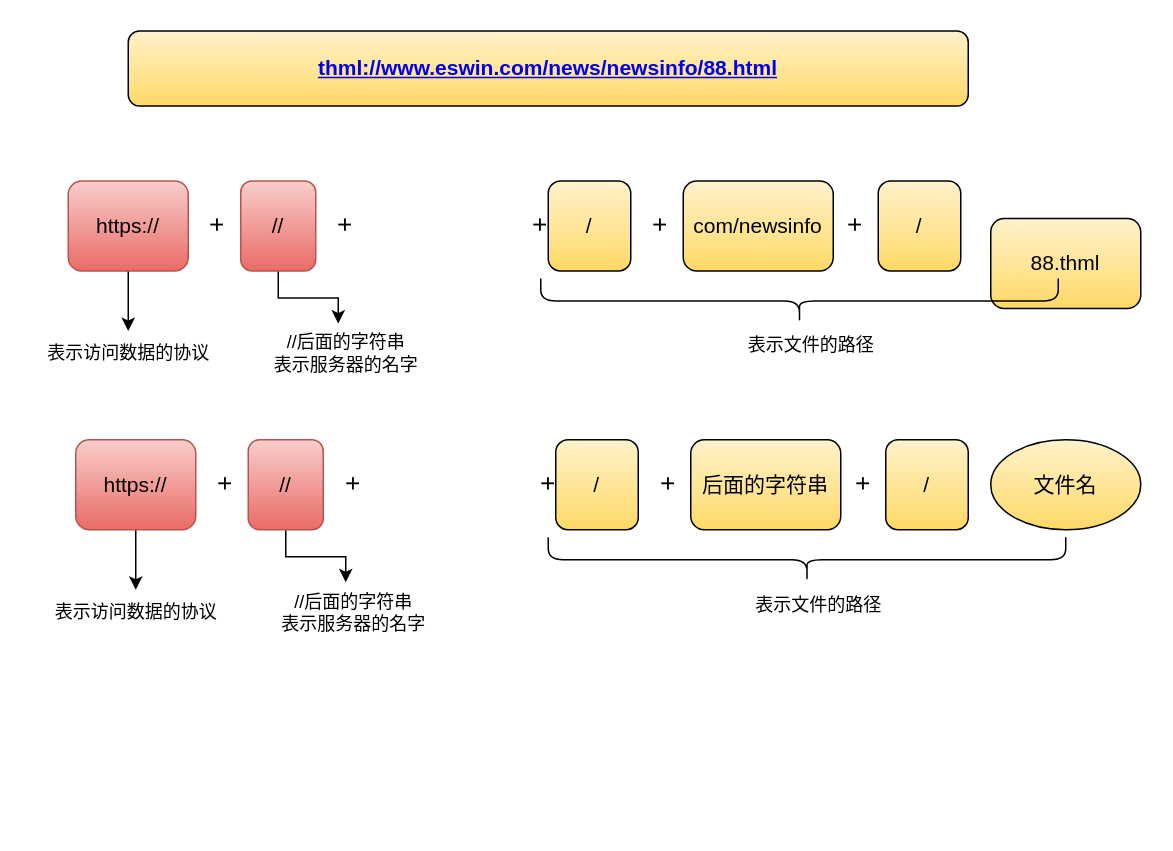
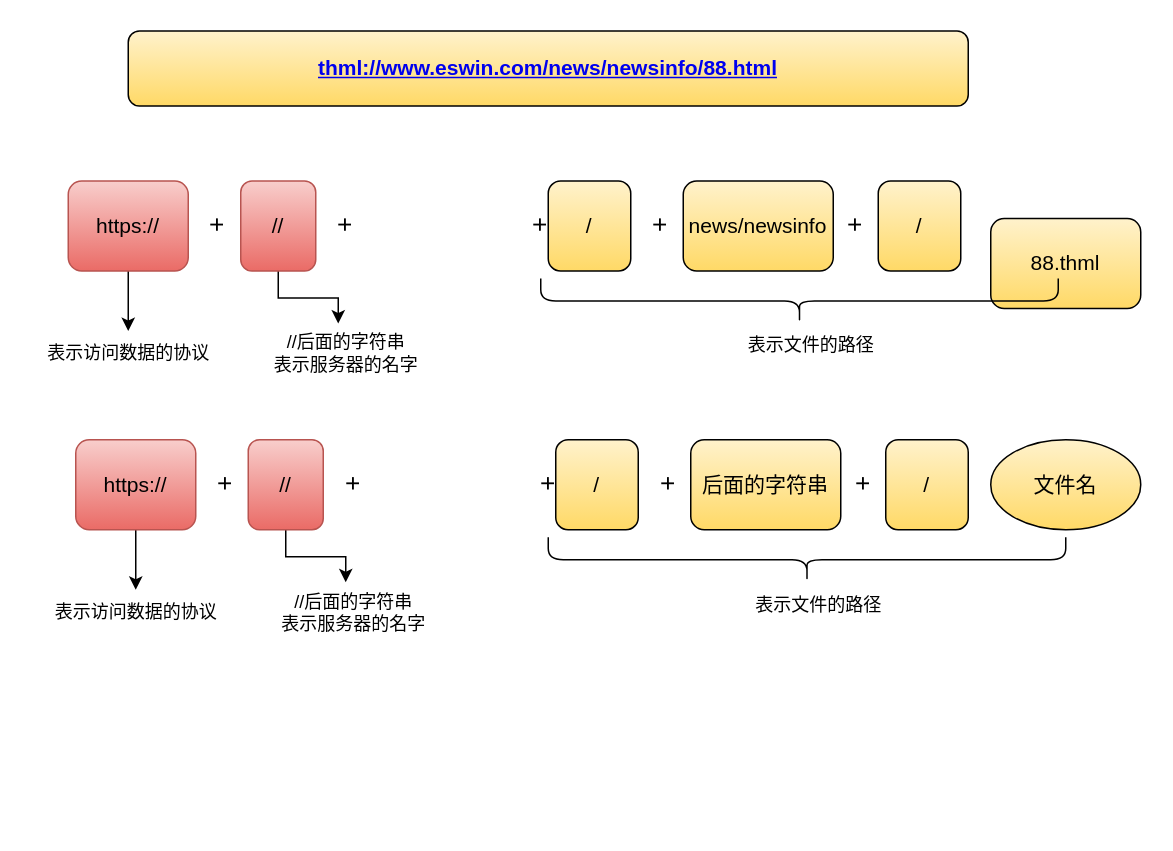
  <mxCell id="0" />
  <mxCell id="1" parent="0" />
  <mxCell id="2" value="&lt;a href=&quot;https://www.eswin.com/news/newsinfo/88.html&quot; style=&quot;font-size: 14px;&quot;&gt;&lt;b style=&quot;font-size: 14px;&quot;&gt;thml://www.eswin.com/news/newsinfo/88.html&lt;/b&gt;&lt;/a&gt;" style="rounded=1;whiteSpace=wrap;html=1;fillColor=#fff2cc;strokeColor=default;labelBackgroundColor=none;labelBorderColor=none;fillStyle=auto;gradientColor=#ffd966;shadow=0;glass=0;noLabel=0;absoluteArcSize=0;comic=0;enumerate=0;treeMoving=0;treeFolding=0;connectable=1;allowArrows=1;recursiveResize=1;expand=1;fontSize=14;" vertex="1" parent="1"><mxGeometry x="85" y="20" width="560" height="50" as="geometry" /></mxCell>
  <mxCell id="3" value="" style="edgeStyle=orthogonalEdgeStyle;rounded=0;orthogonalLoop=1;jettySize=auto;html=1;fontFamily=Helvetica;fontSize=12;fontColor=default;" edge="1" parent="1" source="4" target="16"><mxGeometry relative="1" as="geometry" /></mxCell>
  <mxCell id="4" value="https://" style="rounded=1;whiteSpace=wrap;html=1;shadow=0;glass=0;labelBackgroundColor=none;labelBorderColor=none;fillStyle=auto;fontFamily=Helvetica;fontSize=14;fillColor=#f8cecc;gradientColor=#ea6b66;strokeColor=#b85450;" vertex="1" parent="1"><mxGeometry x="45" y="120" width="80" height="60" as="geometry" /></mxCell>
- <mxCell id="5" value="com/newsinfo" style="rounded=1;whiteSpace=wrap;html=1;shadow=0;glass=0;labelBackgroundColor=none;labelBorderColor=none;fillStyle=auto;fontFamily=Helvetica;fontSize=14;fontColor=default;fillColor=#fff2cc;gradientColor=#ffd966;" vertex="1" parent="1"><mxGeometry x="455" y="120" width="100" height="60" as="geometry" /></mxCell>
+ <mxCell id="5" value="news/newsinfo" style="rounded=1;whiteSpace=wrap;html=1;shadow=0;glass=0;labelBackgroundColor=none;labelBorderColor=none;fillStyle=auto;fontFamily=Helvetica;fontSize=14;fontColor=default;fillColor=#fff2cc;gradientColor=#ffd966;" vertex="1" parent="1"><mxGeometry x="455" y="120" width="100" height="60" as="geometry" /></mxCell>
  <mxCell id="6" value="88.thml" style="rounded=1;whiteSpace=wrap;html=1;shadow=0;glass=0;labelBackgroundColor=none;labelBorderColor=none;fillStyle=auto;fontFamily=Helvetica;fontSize=14;fontColor=default;fillColor=#fff2cc;gradientColor=#ffd966;" vertex="1" parent="1"><mxGeometry x="660" y="145" width="100" height="60" as="geometry" /></mxCell>
  <mxCell id="7" value="" style="edgeStyle=orthogonalEdgeStyle;rounded=0;orthogonalLoop=1;jettySize=auto;html=1;fontFamily=Helvetica;fontSize=12;fontColor=default;" edge="1" parent="1" source="8" target="17"><mxGeometry relative="1" as="geometry"><Array as="points"><mxPoint x="185" y="198" /><mxPoint x="225" y="198" /></Array></mxGeometry></mxCell>
  <mxCell id="8" value="//" style="rounded=1;whiteSpace=wrap;html=1;shadow=0;glass=0;labelBackgroundColor=none;labelBorderColor=none;fillStyle=auto;fontFamily=Helvetica;fontSize=14;fillColor=#f8cecc;gradientColor=#ea6b66;strokeColor=#b85450;" vertex="1" parent="1"><mxGeometry x="160" y="120" width="50" height="60" as="geometry" /></mxCell>
  <mxCell id="9" value="+" style="text;html=1;align=center;verticalAlign=middle;resizable=0;points=[];autosize=1;strokeColor=none;fillColor=none;fontSize=17;fontFamily=Helvetica;fontColor=default;horizontal=0;" vertex="1" parent="1"><mxGeometry x="130" y="135" width="30" height="30" as="geometry" /></mxCell>
  <mxCell id="10" value="+" style="text;html=1;align=center;verticalAlign=middle;resizable=0;points=[];autosize=1;strokeColor=none;fillColor=none;fontSize=17;fontFamily=Helvetica;fontColor=default;horizontal=0;" vertex="1" parent="1"><mxGeometry x="215" y="135" width="30" height="30" as="geometry" /></mxCell>
  <mxCell id="11" value="+" style="text;html=1;align=center;verticalAlign=middle;resizable=0;points=[];autosize=1;strokeColor=none;fillColor=none;fontSize=17;fontFamily=Helvetica;fontColor=default;horizontal=0;" vertex="1" parent="1"><mxGeometry x="345" y="135" width="30" height="30" as="geometry" /></mxCell>
  <mxCell id="12" value="+" style="text;html=1;align=center;verticalAlign=middle;resizable=0;points=[];autosize=1;strokeColor=none;fillColor=none;fontSize=17;fontFamily=Helvetica;fontColor=default;horizontal=0;" vertex="1" parent="1"><mxGeometry x="555" y="135" width="30" height="30" as="geometry" /></mxCell>
  <mxCell id="13" value="" style="shape=curlyBracket;whiteSpace=wrap;html=1;rounded=1;labelPosition=left;verticalLabelPosition=middle;align=right;verticalAlign=middle;shadow=0;glass=0;labelBackgroundColor=none;labelBorderColor=none;fillStyle=auto;fontFamily=Helvetica;fontSize=12;fontColor=default;fillColor=#fff2cc;gradientColor=#ffd966;rotation=-90;size=0.5;" vertex="1" parent="1"><mxGeometry x="517.5" y="27.5" width="30" height="345" as="geometry" /></mxCell>
  <mxCell id="14" value="/" style="rounded=1;whiteSpace=wrap;html=1;shadow=0;glass=0;labelBackgroundColor=none;labelBorderColor=none;fillStyle=auto;fontFamily=Helvetica;fontSize=14;fontColor=default;fillColor=#fff2cc;gradientColor=#ffd966;" vertex="1" parent="1"><mxGeometry x="365" y="120" width="55" height="60" as="geometry" /></mxCell>
  <mxCell id="15" value="+" style="text;html=1;align=center;verticalAlign=middle;resizable=0;points=[];autosize=1;strokeColor=none;fillColor=none;fontSize=17;fontFamily=Helvetica;fontColor=default;horizontal=0;" vertex="1" parent="1"><mxGeometry x="425" y="135" width="30" height="30" as="geometry" /></mxCell>
  <mxCell id="16" value="表示访问数据的协议" style="text;html=1;align=center;verticalAlign=middle;resizable=0;points=[];autosize=1;strokeColor=none;fillColor=none;fontSize=12;fontFamily=Helvetica;fontColor=default;" vertex="1" parent="1"><mxGeometry x="20" y="220" width="130" height="30" as="geometry" /></mxCell>
  <mxCell id="17" value="//后面的字符串&lt;br&gt;表示服务器的名字" style="text;html=1;align=center;verticalAlign=middle;resizable=0;points=[];autosize=1;strokeColor=none;fillColor=none;fontSize=12;fontFamily=Helvetica;fontColor=default;" vertex="1" parent="1"><mxGeometry x="170" y="215" width="120" height="40" as="geometry" /></mxCell>
  <mxCell id="18" value="表示文件的路径" style="text;html=1;align=center;verticalAlign=middle;resizable=0;points=[];autosize=1;strokeColor=none;fillColor=none;fontSize=12;fontFamily=Helvetica;fontColor=default;" vertex="1" parent="1"><mxGeometry x="485" y="215" width="110" height="30" as="geometry" /></mxCell>
  <mxCell id="19" value="/" style="rounded=1;whiteSpace=wrap;html=1;shadow=0;glass=0;labelBackgroundColor=none;labelBorderColor=none;fillStyle=auto;fontFamily=Helvetica;fontSize=14;fontColor=default;fillColor=#fff2cc;gradientColor=#ffd966;" vertex="1" parent="1"><mxGeometry x="585" y="120" width="55" height="60" as="geometry" /></mxCell>
  <mxCell id="20" value="" style="edgeStyle=orthogonalEdgeStyle;rounded=0;orthogonalLoop=1;jettySize=auto;html=1;fontFamily=Helvetica;fontSize=12;fontColor=default;" edge="1" parent="1" source="21" target="33"><mxGeometry relative="1" as="geometry" /></mxCell>
  <mxCell id="21" value="https://" style="rounded=1;whiteSpace=wrap;html=1;shadow=0;glass=0;labelBackgroundColor=none;labelBorderColor=none;fillStyle=auto;fontFamily=Helvetica;fontSize=14;fillColor=#f8cecc;gradientColor=#ea6b66;strokeColor=#b85450;" vertex="1" parent="1"><mxGeometry x="50" y="292.5" width="80" height="60" as="geometry" /></mxCell>
  <mxCell id="22" value="后面的字符串" style="rounded=1;whiteSpace=wrap;html=1;shadow=0;glass=0;labelBackgroundColor=none;labelBorderColor=none;fillStyle=auto;fontFamily=Helvetica;fontSize=14;fontColor=default;fillColor=#fff2cc;gradientColor=#ffd966;" vertex="1" parent="1"><mxGeometry x="460" y="292.5" width="100" height="60" as="geometry" /></mxCell>
  <mxCell id="23" value="文件名" style="ellipse;whiteSpace=wrap;html=1;shadow=0;glass=0;labelBackgroundColor=none;labelBorderColor=none;fillStyle=auto;fontFamily=Helvetica;fontSize=14;fontColor=default;fillColor=#fff2cc;gradientColor=#ffd966;" vertex="1" parent="1"><mxGeometry x="660" y="292.5" width="100" height="60" as="geometry" /></mxCell>
  <mxCell id="24" value="" style="edgeStyle=orthogonalEdgeStyle;rounded=0;orthogonalLoop=1;jettySize=auto;html=1;fontFamily=Helvetica;fontSize=12;fontColor=default;" edge="1" parent="1" source="25" target="34"><mxGeometry relative="1" as="geometry"><Array as="points"><mxPoint x="190" y="370.5" /><mxPoint x="230" y="370.5" /></Array></mxGeometry></mxCell>
  <mxCell id="25" value="//" style="rounded=1;whiteSpace=wrap;html=1;shadow=0;glass=0;labelBackgroundColor=none;labelBorderColor=none;fillStyle=auto;fontFamily=Helvetica;fontSize=14;fillColor=#f8cecc;gradientColor=#ea6b66;strokeColor=#b85450;" vertex="1" parent="1"><mxGeometry x="165" y="292.5" width="50" height="60" as="geometry" /></mxCell>
  <mxCell id="26" value="+" style="text;html=1;align=center;verticalAlign=middle;resizable=0;points=[];autosize=1;strokeColor=none;fillColor=none;fontSize=17;fontFamily=Helvetica;fontColor=default;horizontal=0;" vertex="1" parent="1"><mxGeometry x="135" y="307.5" width="30" height="30" as="geometry" /></mxCell>
  <mxCell id="27" value="+" style="text;html=1;align=center;verticalAlign=middle;resizable=0;points=[];autosize=1;strokeColor=none;fillColor=none;fontSize=17;fontFamily=Helvetica;fontColor=default;horizontal=0;" vertex="1" parent="1"><mxGeometry x="220" y="307.5" width="30" height="30" as="geometry" /></mxCell>
  <mxCell id="28" value="+" style="text;html=1;align=center;verticalAlign=middle;resizable=0;points=[];autosize=1;strokeColor=none;fillColor=none;fontSize=17;fontFamily=Helvetica;fontColor=default;horizontal=0;" vertex="1" parent="1"><mxGeometry x="350" y="307.5" width="30" height="30" as="geometry" /></mxCell>
  <mxCell id="29" value="+" style="text;html=1;align=center;verticalAlign=middle;resizable=0;points=[];autosize=1;strokeColor=none;fillColor=none;fontSize=17;fontFamily=Helvetica;fontColor=default;horizontal=0;" vertex="1" parent="1"><mxGeometry x="560" y="307.5" width="30" height="30" as="geometry" /></mxCell>
  <mxCell id="30" value="" style="shape=curlyBracket;whiteSpace=wrap;html=1;rounded=1;labelPosition=left;verticalLabelPosition=middle;align=right;verticalAlign=middle;shadow=0;glass=0;labelBackgroundColor=none;labelBorderColor=none;fillStyle=auto;fontFamily=Helvetica;fontSize=12;fontColor=default;fillColor=#fff2cc;gradientColor=#ffd966;rotation=-90;size=0.5;" vertex="1" parent="1"><mxGeometry x="522.5" y="200" width="30" height="345" as="geometry" /></mxCell>
  <mxCell id="31" value="/" style="rounded=1;whiteSpace=wrap;html=1;shadow=0;glass=0;labelBackgroundColor=none;labelBorderColor=none;fillStyle=auto;fontFamily=Helvetica;fontSize=14;fontColor=default;fillColor=#fff2cc;gradientColor=#ffd966;" vertex="1" parent="1"><mxGeometry x="370" y="292.5" width="55" height="60" as="geometry" /></mxCell>
  <mxCell id="32" value="+" style="text;html=1;align=center;verticalAlign=middle;resizable=0;points=[];autosize=1;strokeColor=none;fillColor=none;fontSize=17;fontFamily=Helvetica;fontColor=default;horizontal=0;" vertex="1" parent="1"><mxGeometry x="430" y="307.5" width="30" height="30" as="geometry" /></mxCell>
  <mxCell id="33" value="表示访问数据的协议" style="text;html=1;align=center;verticalAlign=middle;resizable=0;points=[];autosize=1;strokeColor=none;fillColor=none;fontSize=12;fontFamily=Helvetica;fontColor=default;" vertex="1" parent="1"><mxGeometry x="25" y="392.5" width="130" height="30" as="geometry" /></mxCell>
  <mxCell id="34" value="//后面的字符串&lt;br&gt;表示服务器的名字" style="text;html=1;align=center;verticalAlign=middle;resizable=0;points=[];autosize=1;strokeColor=none;fillColor=none;fontSize=12;fontFamily=Helvetica;fontColor=default;" vertex="1" parent="1"><mxGeometry x="175" y="387.5" width="120" height="40" as="geometry" /></mxCell>
  <mxCell id="35" value="表示文件的路径" style="text;html=1;align=center;verticalAlign=middle;resizable=0;points=[];autosize=1;strokeColor=none;fillColor=none;fontSize=12;fontFamily=Helvetica;fontColor=default;" vertex="1" parent="1"><mxGeometry x="490" y="387.5" width="110" height="30" as="geometry" /></mxCell>
  <mxCell id="36" value="/" style="rounded=1;whiteSpace=wrap;html=1;shadow=0;glass=0;labelBackgroundColor=none;labelBorderColor=none;fillStyle=auto;fontFamily=Helvetica;fontSize=14;fontColor=default;fillColor=#fff2cc;gradientColor=#ffd966;" vertex="1" parent="1"><mxGeometry x="590" y="292.5" width="55" height="60" as="geometry" /></mxCell>
